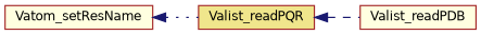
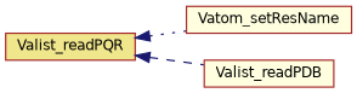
  digraph {
    fontname="DejaVu Sans"
    rankdir=LR
    node [color=brown fillcolor=lightyellow fontname="DejaVu Sans" fontsize=10 shape=record style=filled]
    edge [color=midnightblue dir=back fontname="DejaVu Sans" fontsize=10 labelfontname=FreeSans labelfontsize=10]
    n1 [fontcolor=black height=0.2 label=Vatom_setResName width=0.4]
    n2 [fillcolor=khaki height=0.2 label=Valist_readPQR width=0.4]
    n3 [height=0.2 label=Valist_readPDB width=0.4]
-   n1 -> n2 [style=dotted]
+   n2 -> n1 [style=dotted]
    n2 -> n3 [style=dashed]
  }
